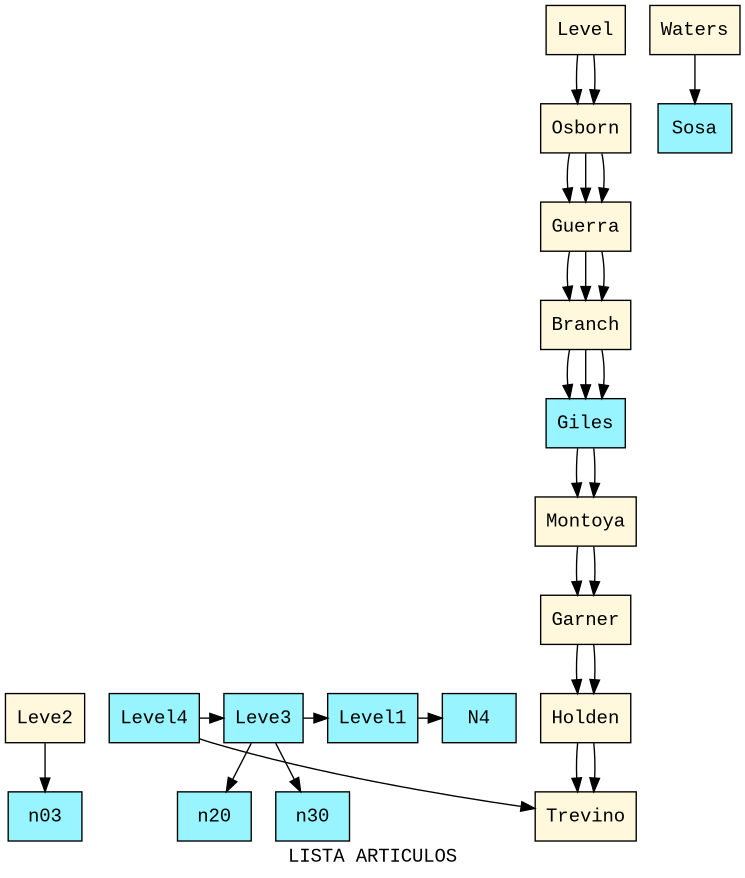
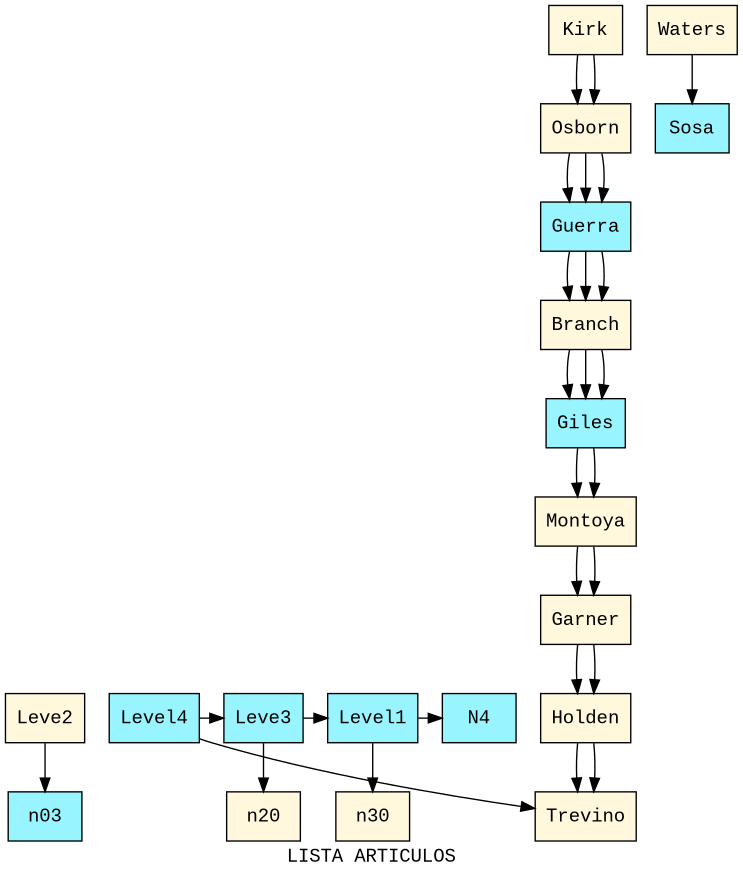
  digraph {
    fontname="Liberation Mono"
    label="LISTA ARTICULOS"
    node [color=black fillcolor=cornsilk fontname="Liberation Mono" shape=box style=filled]
    edge [fontname="Liberation Mono"]
    N0 [label=Leve2]
    N1 [fillcolor=cadetblue1 label=Level4]
    N2 [fillcolor=cadetblue1 label=Leve3]
    N3 [fillcolor=cadetblue1 label=Level1]
    N4 [fillcolor=cadetblue1]
    n00 [fillcolor=cadetblue1 label=n03]
    n10 [label=Trevino]
-   n20 [fillcolor=cadetblue1]
-   n30 [fillcolor=cadetblue1]
+   n20
+   n30
    n0 [label=Waters]
    n1 [fillcolor=cadetblue1 label=Sosa]
-   n2 [label=Level]
+   n2 [label=Kirk]
    n3 [label=Osborn]
-   n4 [label=Guerra]
+   n4 [fillcolor=cadetblue1 label=Guerra]
    n5 [label=Branch]
    n6 [fillcolor=cadetblue1 label=Giles]
    n7 [label=Montoya]
    n8 [label=Garner]
    n9 [label=Holden]
    subgraph sub_1 {
      rank=same
      N0
      N1
      N2
      N3
      N4
    }
    N0 -> n00
    N1 -> N2
    N1 -> n10
    N2 -> N3
    N2 -> n20
    N3 -> N4
-   N2 -> n30
+   N3 -> n30
    n0 -> n1
    n2 -> n3
    n2 -> n3
    n3 -> n4
    n3 -> n4
    n3 -> n4
    n4 -> n5
    n4 -> n5
    n4 -> n5
    n5 -> n6
    n5 -> n6
    n5 -> n6
    n6 -> n7
    n6 -> n7
    n7 -> n8
    n7 -> n8
    n8 -> n9
    n8 -> n9
    n9 -> n10
    n9 -> n10
  }
